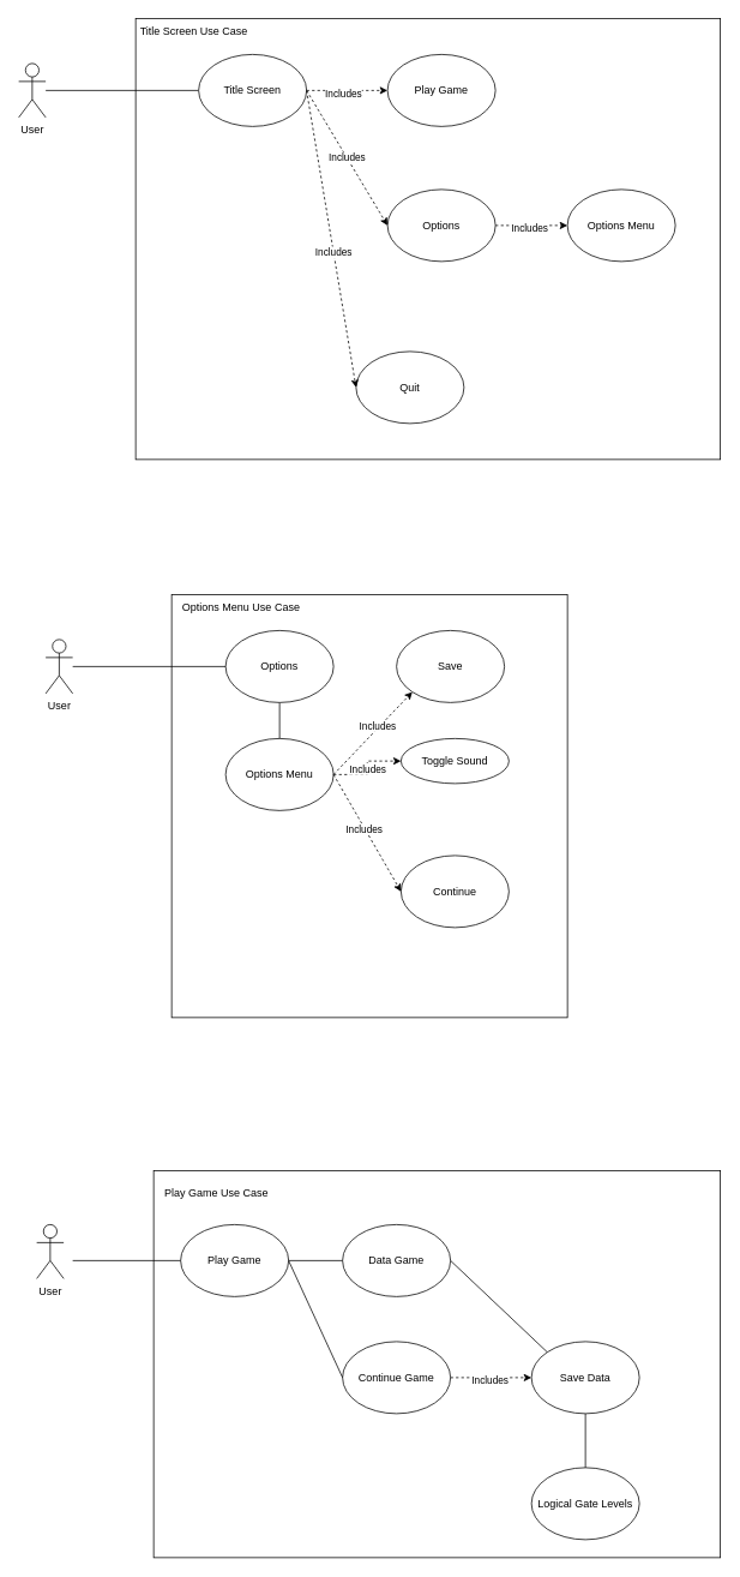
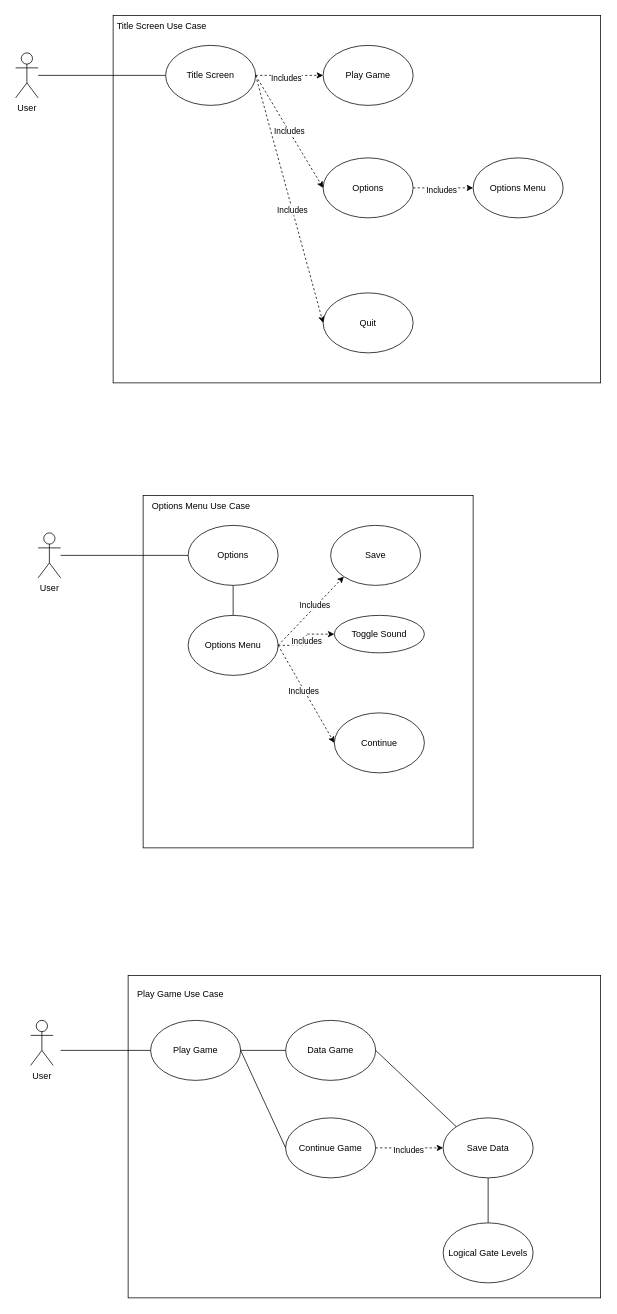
  <mxCell id="0" />
  <mxCell id="1" parent="0" />
  <mxCell id="2" value="" style="rounded=0;whiteSpace=wrap;html=1;fillColor=none;" parent="1" vertex="1"><mxGeometry x="150" y="20" width="650" height="490" as="geometry" /></mxCell>
  <mxCell id="3" style="edgeStyle=orthogonalEdgeStyle;rounded=0;orthogonalLoop=1;jettySize=auto;html=1;entryX=0;entryY=0.5;entryDx=0;entryDy=0;endArrow=none;endFill=0;" parent="1" source="4" target="7" edge="1"><mxGeometry relative="1" as="geometry" /></mxCell>
  <mxCell id="4" value="User" style="shape=umlActor;verticalLabelPosition=bottom;verticalAlign=top;html=1;outlineConnect=0;" parent="1" vertex="1"><mxGeometry x="20" y="70" width="30" height="60" as="geometry" /></mxCell>
  <mxCell id="5" style="edgeStyle=orthogonalEdgeStyle;rounded=0;orthogonalLoop=1;jettySize=auto;html=1;entryX=0;entryY=0.5;entryDx=0;entryDy=0;endArrow=classic;endFill=1;dashed=1;" parent="1" source="7" target="8" edge="1"><mxGeometry relative="1" as="geometry" /></mxCell>
  <mxCell id="6" value="Includes" style="edgeLabel;html=1;align=center;verticalAlign=middle;resizable=0;points=[];" parent="5" connectable="0" vertex="1"><mxGeometry x="-0.111" y="-2" relative="1" as="geometry"><mxPoint y="1" as="offset" /></mxGeometry></mxCell>
  <mxCell id="7" value="Title Screen" style="ellipse;whiteSpace=wrap;html=1;" parent="1" vertex="1"><mxGeometry x="220" y="60" width="120" height="80" as="geometry" /></mxCell>
  <mxCell id="8" value="Play Game" style="ellipse;whiteSpace=wrap;html=1;" parent="1" vertex="1"><mxGeometry x="430" y="60" width="120" height="80" as="geometry" /></mxCell>
- <mxCell id="9" value="Quit" style="ellipse;whiteSpace=wrap;html=1;" parent="1" vertex="1"><mxGeometry x="395" y="390" width="120" height="80" as="geometry" /></mxCell>
+ <mxCell id="9" value="Quit" style="ellipse;whiteSpace=wrap;html=1;" parent="1" vertex="1"><mxGeometry x="430" y="390" width="120" height="80" as="geometry" /></mxCell>
  <mxCell id="10" style="edgeStyle=orthogonalEdgeStyle;rounded=0;orthogonalLoop=1;jettySize=auto;html=1;entryX=0;entryY=0.5;entryDx=0;entryDy=0;dashed=1;" parent="1" source="12" target="13" edge="1"><mxGeometry relative="1" as="geometry" /></mxCell>
  <mxCell id="11" value="Includes" style="edgeLabel;html=1;align=center;verticalAlign=middle;resizable=0;points=[];" parent="10" connectable="0" vertex="1"><mxGeometry x="-0.075" y="-1" relative="1" as="geometry"><mxPoint y="1" as="offset" /></mxGeometry></mxCell>
  <mxCell id="12" value="Options" style="ellipse;whiteSpace=wrap;html=1;" parent="1" vertex="1"><mxGeometry x="430" y="210" width="120" height="80" as="geometry" /></mxCell>
  <mxCell id="13" value="Options Menu" style="ellipse;whiteSpace=wrap;html=1;" parent="1" vertex="1"><mxGeometry x="630" y="210" width="120" height="80" as="geometry" /></mxCell>
  <mxCell id="14" value="" style="endArrow=classic;html=1;rounded=0;entryX=0;entryY=0.5;entryDx=0;entryDy=0;dashed=1;" parent="1" target="12" edge="1"><mxGeometry width="50" height="50" relative="1" as="geometry"><mxPoint x="340" y="100" as="sourcePoint" /><mxPoint x="390" y="150" as="targetPoint" /></mxGeometry></mxCell>
  <mxCell id="15" value="Includes" style="edgeLabel;html=1;align=center;verticalAlign=middle;resizable=0;points=[];" parent="14" connectable="0" vertex="1"><mxGeometry x="-0.005" relative="1" as="geometry"><mxPoint as="offset" /></mxGeometry></mxCell>
  <mxCell id="16" value="" style="endArrow=classic;html=1;rounded=0;entryX=0;entryY=0.5;entryDx=0;entryDy=0;dashed=1;" parent="1" target="9" edge="1"><mxGeometry width="50" height="50" relative="1" as="geometry"><mxPoint x="340" y="100" as="sourcePoint" /><mxPoint x="390" y="150" as="targetPoint" /></mxGeometry></mxCell>
  <mxCell id="17" value="Includes" style="edgeLabel;html=1;align=center;verticalAlign=middle;resizable=0;points=[];" parent="16" connectable="0" vertex="1"><mxGeometry x="0.088" relative="1" as="geometry"><mxPoint as="offset" /></mxGeometry></mxCell>
  <mxCell id="18" value="Title Screen Use Case" style="text;html=1;align=center;verticalAlign=middle;whiteSpace=wrap;rounded=0;" parent="1" vertex="1"><mxGeometry x="150" y="20" width="130" height="30" as="geometry" /></mxCell>
  <mxCell id="19" value="" style="rounded=0;whiteSpace=wrap;html=1;fillColor=none;" parent="1" vertex="1"><mxGeometry x="190" y="660" width="440" height="470" as="geometry" /></mxCell>
  <mxCell id="20" value="Options Menu Use Case" style="text;html=1;align=center;verticalAlign=middle;whiteSpace=wrap;rounded=0;" parent="1" vertex="1"><mxGeometry x="200" y="660" width="135" height="30" as="geometry" /></mxCell>
  <mxCell id="21" style="edgeStyle=orthogonalEdgeStyle;rounded=0;orthogonalLoop=1;jettySize=auto;html=1;endArrow=none;endFill=0;" parent="1" source="22" target="27" edge="1"><mxGeometry relative="1" as="geometry" /></mxCell>
  <mxCell id="22" value="Options" style="ellipse;whiteSpace=wrap;html=1;" parent="1" vertex="1"><mxGeometry x="250" y="700" width="120" height="80" as="geometry" /></mxCell>
  <mxCell id="23" style="edgeStyle=orthogonalEdgeStyle;rounded=0;orthogonalLoop=1;jettySize=auto;html=1;entryX=0;entryY=0.5;entryDx=0;entryDy=0;endArrow=none;endFill=0;" parent="1" source="24" target="22" edge="1"><mxGeometry relative="1" as="geometry" /></mxCell>
  <mxCell id="24" value="User" style="shape=umlActor;verticalLabelPosition=bottom;verticalAlign=top;html=1;outlineConnect=0;" parent="1" vertex="1"><mxGeometry x="50" y="710" width="30" height="60" as="geometry" /></mxCell>
  <mxCell id="25" style="edgeStyle=orthogonalEdgeStyle;rounded=0;orthogonalLoop=1;jettySize=auto;html=1;entryX=0;entryY=0.5;entryDx=0;entryDy=0;dashed=1;" parent="1" source="27" target="29" edge="1"><mxGeometry relative="1" as="geometry" /></mxCell>
  <mxCell id="26" value="Includes" style="edgeLabel;html=1;align=center;verticalAlign=middle;resizable=0;points=[];" parent="25" connectable="0" vertex="1"><mxGeometry x="-0.013" relative="1" as="geometry"><mxPoint as="offset" /></mxGeometry></mxCell>
  <mxCell id="27" value="Options Menu" style="ellipse;whiteSpace=wrap;html=1;" parent="1" vertex="1"><mxGeometry x="250" y="820" width="120" height="80" as="geometry" /></mxCell>
  <mxCell id="28" value="Save" style="ellipse;whiteSpace=wrap;html=1;" parent="1" vertex="1"><mxGeometry x="440" y="700" width="120" height="80" as="geometry" /></mxCell>
  <mxCell id="29" value="Toggle Sound" style="ellipse;whiteSpace=wrap;html=1;" parent="1" vertex="1"><mxGeometry x="445" y="820" width="120" height="50" as="geometry" /></mxCell>
  <mxCell id="30" value="Continue" style="ellipse;whiteSpace=wrap;html=1;" parent="1" vertex="1"><mxGeometry x="445" y="950" width="120" height="80" as="geometry" /></mxCell>
  <mxCell id="31" value="" style="endArrow=classic;html=1;rounded=0;entryX=0;entryY=1;entryDx=0;entryDy=0;dashed=1;" parent="1" target="28" edge="1"><mxGeometry width="50" height="50" relative="1" as="geometry"><mxPoint x="370" y="860" as="sourcePoint" /><mxPoint x="420" y="810" as="targetPoint" /></mxGeometry></mxCell>
  <mxCell id="32" value="Includes" style="edgeLabel;html=1;align=center;verticalAlign=middle;resizable=0;points=[];" parent="31" connectable="0" vertex="1"><mxGeometry x="0.161" y="3" relative="1" as="geometry"><mxPoint y="1" as="offset" /></mxGeometry></mxCell>
  <mxCell id="33" value="" style="endArrow=classic;html=1;rounded=0;entryX=0;entryY=0.5;entryDx=0;entryDy=0;dashed=1;" parent="1" target="30" edge="1"><mxGeometry width="50" height="50" relative="1" as="geometry"><mxPoint x="370" y="860" as="sourcePoint" /><mxPoint x="420" y="810" as="targetPoint" /></mxGeometry></mxCell>
  <mxCell id="34" value="Includes" style="edgeLabel;html=1;align=center;verticalAlign=middle;resizable=0;points=[];" parent="33" connectable="0" vertex="1"><mxGeometry x="-0.088" y="-1" relative="1" as="geometry"><mxPoint y="1" as="offset" /></mxGeometry></mxCell>
  <mxCell id="35" value="User" style="shape=umlActor;verticalLabelPosition=bottom;verticalAlign=top;html=1;outlineConnect=0;" parent="1" vertex="1"><mxGeometry x="40" y="1360" width="30" height="60" as="geometry" /></mxCell>
  <mxCell id="36" value="" style="rounded=0;whiteSpace=wrap;html=1;fillColor=none;" parent="1" vertex="1"><mxGeometry x="170" y="1300" width="630" height="430" as="geometry" /></mxCell>
  <mxCell id="37" style="edgeStyle=orthogonalEdgeStyle;rounded=0;orthogonalLoop=1;jettySize=auto;html=1;entryX=0;entryY=0.5;entryDx=0;entryDy=0;dashed=1;" parent="1" source="39" target="41" edge="1"><mxGeometry relative="1" as="geometry" /></mxCell>
  <mxCell id="38" value="Includes" style="edgeLabel;html=1;align=center;verticalAlign=middle;resizable=0;points=[];" parent="37" connectable="0" vertex="1"><mxGeometry x="-0.044" y="-2" relative="1" as="geometry"><mxPoint as="offset" /></mxGeometry></mxCell>
  <mxCell id="39" value="Continue Game" style="ellipse;whiteSpace=wrap;html=1;" parent="1" vertex="1"><mxGeometry x="380" y="1490" width="120" height="80" as="geometry" /></mxCell>
  <mxCell id="40" style="edgeStyle=orthogonalEdgeStyle;rounded=0;orthogonalLoop=1;jettySize=auto;html=1;entryX=0.5;entryY=0;entryDx=0;entryDy=0;endArrow=none;endFill=0;" parent="1" source="41" target="42" edge="1"><mxGeometry relative="1" as="geometry" /></mxCell>
  <mxCell id="41" value="Save Data" style="ellipse;whiteSpace=wrap;html=1;" parent="1" vertex="1"><mxGeometry x="590" y="1490" width="120" height="80" as="geometry" /></mxCell>
  <mxCell id="42" value="Logical Gate Levels" style="ellipse;whiteSpace=wrap;html=1;" parent="1" vertex="1"><mxGeometry x="590" y="1630" width="120" height="80" as="geometry" /></mxCell>
  <mxCell id="43" style="edgeStyle=orthogonalEdgeStyle;rounded=0;orthogonalLoop=1;jettySize=auto;html=1;exitX=0.5;exitY=1;exitDx=0;exitDy=0;" parent="1" source="36" target="36" edge="1"><mxGeometry relative="1" as="geometry" /></mxCell>
  <mxCell id="44" value="Play Game Use Case" style="text;html=1;align=center;verticalAlign=middle;whiteSpace=wrap;rounded=0;" parent="1" vertex="1"><mxGeometry x="180" y="1310" width="120" height="30" as="geometry" /></mxCell>
  <mxCell id="45" value="Data Game" style="ellipse;whiteSpace=wrap;html=1;" parent="1" vertex="1"><mxGeometry x="380" y="1360" width="120" height="80" as="geometry" /></mxCell>
  <mxCell id="46" style="edgeStyle=orthogonalEdgeStyle;rounded=0;orthogonalLoop=1;jettySize=auto;html=1;entryX=0;entryY=0.5;entryDx=0;entryDy=0;endArrow=none;endFill=0;" parent="1" source="47" target="45" edge="1"><mxGeometry relative="1" as="geometry" /></mxCell>
  <mxCell id="47" value="Play Game" style="ellipse;whiteSpace=wrap;html=1;" parent="1" vertex="1"><mxGeometry x="200" y="1360" width="120" height="80" as="geometry" /></mxCell>
  <mxCell id="48" value="" style="endArrow=none;html=1;rounded=0;exitX=1;exitY=0.5;exitDx=0;exitDy=0;entryX=0;entryY=0.5;entryDx=0;entryDy=0;endFill=0;" parent="1" source="47" target="39" edge="1"><mxGeometry width="50" height="50" relative="1" as="geometry"><mxPoint x="320" y="1490" as="sourcePoint" /><mxPoint x="370" y="1440" as="targetPoint" /></mxGeometry></mxCell>
  <mxCell id="49" value="" style="endArrow=none;html=1;rounded=0;entryX=0;entryY=0;entryDx=0;entryDy=0;" parent="1" target="41" edge="1"><mxGeometry width="50" height="50" relative="1" as="geometry"><mxPoint x="500" y="1400" as="sourcePoint" /><mxPoint x="550" y="1350" as="targetPoint" /></mxGeometry></mxCell>
  <mxCell id="50" value="" style="endArrow=none;html=1;rounded=0;entryX=0;entryY=0.5;entryDx=0;entryDy=0;endFill=0;" parent="1" target="47" edge="1"><mxGeometry width="50" height="50" relative="1" as="geometry"><mxPoint x="80" y="1400" as="sourcePoint" /><mxPoint x="130" y="1360" as="targetPoint" /></mxGeometry></mxCell>
